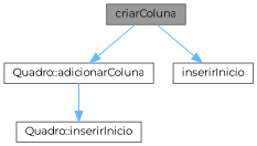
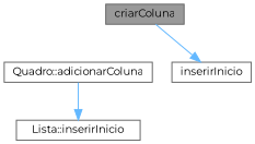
  digraph {
    fontname=Montserrat
    rankdir=TB
    node [color=grey40 fillcolor=white fontname=Montserrat fontsize=10 shape=box style=filled]
    edge [color=steelblue1 fontname=Montserrat fontsize=10 labelfontname=Helvetica labelfontsize=10 style=solid]
    n1 [color=gray40 fillcolor=grey60 fontcolor=black height=0.2 label=criarColuna width=0.4]
    n2 [height=0.2 label="Quadro::adicionarColuna" width=0.4]
    n3 [height=0.2 label=inserirInicio width=0.4]
-   n4 [height=0.2 label="Quadro::inserirInicio" width=0.4]
-   n1 -> n2
+   n4 [height=0.2 label="Lista::inserirInicio" width=0.4]
    n1 -> n3
    n2 -> n4
  }
